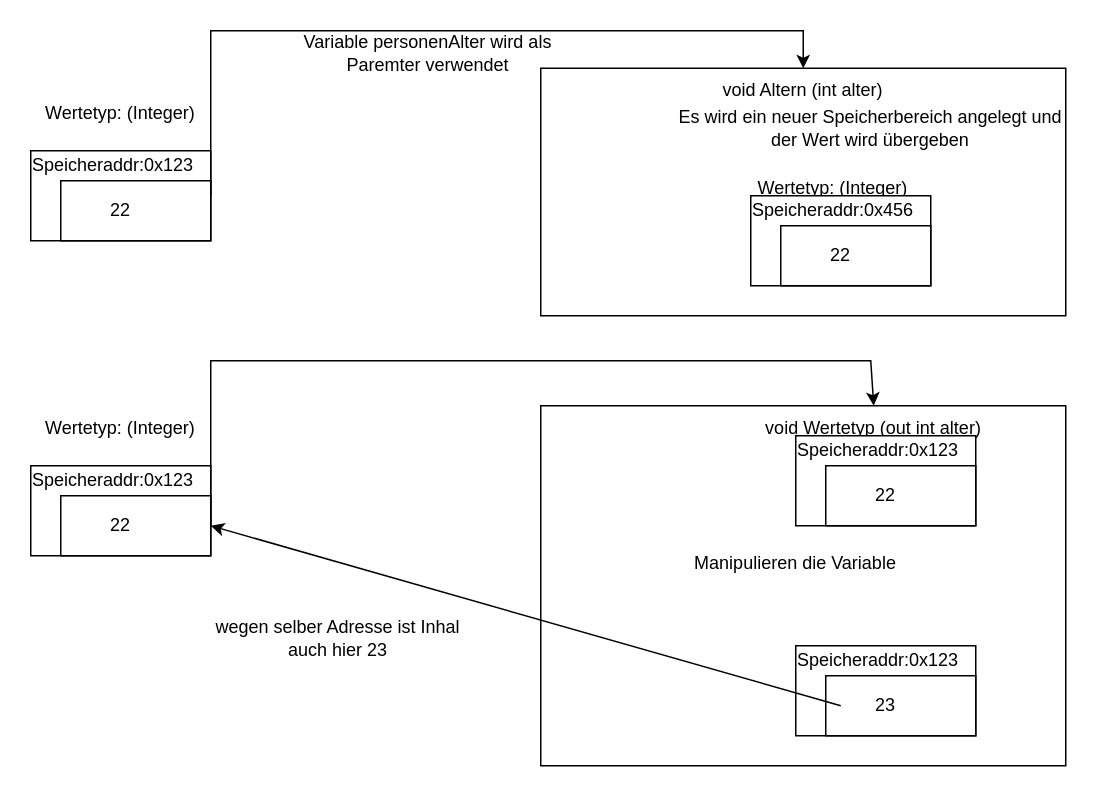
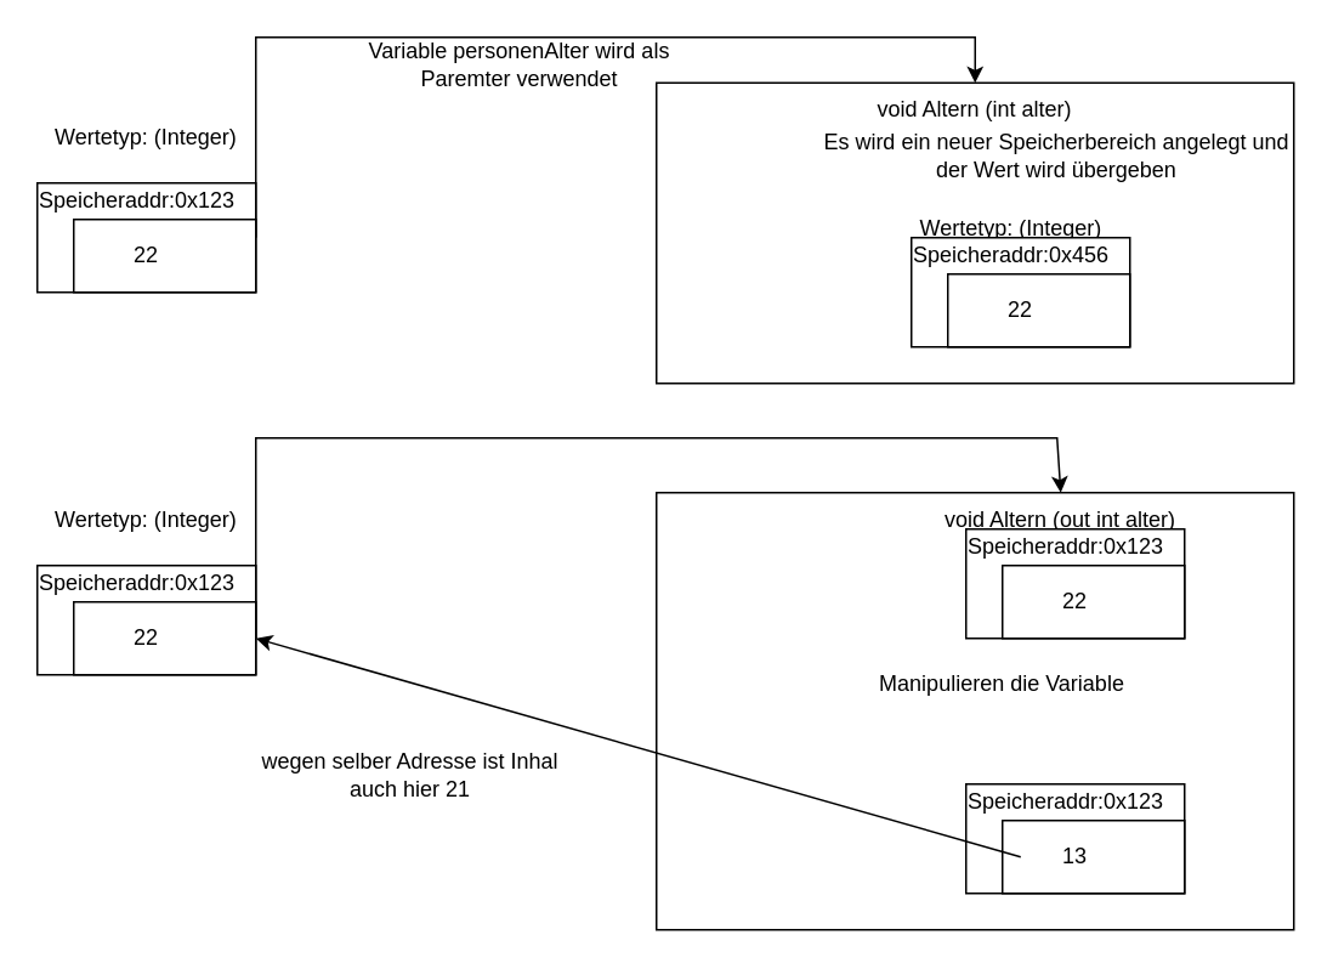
  <mxCell id="0" />
  <mxCell id="1" parent="0" />
  <mxCell id="2" value="Wertetyp: (Integer)" style="text;html=1;strokeColor=none;fillColor=none;align=center;verticalAlign=middle;whiteSpace=wrap;rounded=0;" vertex="1" parent="1"><mxGeometry x="20" y="60" width="120" height="30" as="geometry" /></mxCell>
  <mxCell id="3" value="" style="rounded=0;whiteSpace=wrap;html=1;" vertex="1" parent="1"><mxGeometry x="20" y="100" width="120" height="60" as="geometry" /></mxCell>
  <mxCell id="4" value="" style="rounded=0;whiteSpace=wrap;html=1;" vertex="1" parent="1"><mxGeometry x="40" y="120" width="100" height="40" as="geometry" /></mxCell>
  <mxCell id="5" value="22" style="text;html=1;strokeColor=none;fillColor=none;align=center;verticalAlign=middle;whiteSpace=wrap;rounded=0;" vertex="1" parent="1"><mxGeometry x="50" y="125" width="60" height="30" as="geometry" /></mxCell>
  <mxCell id="6" value="Speicheraddr:0x123" style="text;html=1;strokeColor=none;fillColor=none;align=center;verticalAlign=middle;whiteSpace=wrap;rounded=0;" vertex="1" parent="1"><mxGeometry x="20" y="100" width="110" height="20" as="geometry" /></mxCell>
  <mxCell id="7" value="Wertetyp: (Integer)" style="text;html=1;strokeColor=none;fillColor=none;align=center;verticalAlign=middle;whiteSpace=wrap;rounded=0;" vertex="1" parent="1"><mxGeometry x="20" y="270" width="120" height="30" as="geometry" /></mxCell>
  <mxCell id="8" value="" style="rounded=0;whiteSpace=wrap;html=1;" vertex="1" parent="1"><mxGeometry x="20" y="310" width="120" height="60" as="geometry" /></mxCell>
  <mxCell id="9" value="" style="rounded=0;whiteSpace=wrap;html=1;" vertex="1" parent="1"><mxGeometry x="40" y="330" width="100" height="40" as="geometry" /></mxCell>
  <mxCell id="10" value="22" style="text;html=1;strokeColor=none;fillColor=none;align=center;verticalAlign=middle;whiteSpace=wrap;rounded=0;" vertex="1" parent="1"><mxGeometry x="50" y="335" width="60" height="30" as="geometry" /></mxCell>
  <mxCell id="11" value="Speicheraddr:0x123" style="text;html=1;strokeColor=none;fillColor=none;align=center;verticalAlign=middle;whiteSpace=wrap;rounded=0;" vertex="1" parent="1"><mxGeometry x="20" y="310" width="110" height="20" as="geometry" /></mxCell>
  <mxCell id="12" value="" style="rounded=0;whiteSpace=wrap;html=1;" vertex="1" parent="1"><mxGeometry x="360" y="45" width="350" height="165" as="geometry" /></mxCell>
  <mxCell id="13" value="void Altern (int alter)" style="text;html=1;strokeColor=none;fillColor=none;align=center;verticalAlign=middle;whiteSpace=wrap;rounded=0;" vertex="1" parent="1"><mxGeometry x="360" y="45" width="350" height="30" as="geometry" /></mxCell>
  <mxCell id="14" value="Wertetyp: (Integer)" style="text;html=1;strokeColor=none;fillColor=none;align=center;verticalAlign=middle;whiteSpace=wrap;rounded=0;" vertex="1" parent="1"><mxGeometry x="495" y="110" width="120" height="30" as="geometry" /></mxCell>
  <mxCell id="15" value="" style="rounded=0;whiteSpace=wrap;html=1;" vertex="1" parent="1"><mxGeometry x="500" y="130" width="120" height="60" as="geometry" /></mxCell>
  <mxCell id="16" value="" style="rounded=0;whiteSpace=wrap;html=1;" vertex="1" parent="1"><mxGeometry x="520" y="150" width="100" height="40" as="geometry" /></mxCell>
  <mxCell id="17" value="22" style="text;html=1;strokeColor=none;fillColor=none;align=center;verticalAlign=middle;whiteSpace=wrap;rounded=0;" vertex="1" parent="1"><mxGeometry x="530" y="155" width="60" height="30" as="geometry" /></mxCell>
  <mxCell id="18" value="Speicheraddr:0x456" style="text;html=1;strokeColor=none;fillColor=none;align=center;verticalAlign=middle;whiteSpace=wrap;rounded=0;" vertex="1" parent="1"><mxGeometry x="500" y="130" width="110" height="20" as="geometry" /></mxCell>
  <mxCell id="19" value="" style="endArrow=classic;html=1;rounded=0;exitX=1;exitY=0.25;exitDx=0;exitDy=0;entryX=0.5;entryY=0;entryDx=0;entryDy=0;" edge="1" parent="1" source="4" target="13"><mxGeometry width="50" height="50" relative="1" as="geometry"><mxPoint x="370" y="280" as="sourcePoint" /><mxPoint x="450" y="10" as="targetPoint" /><Array as="points"><mxPoint x="140" y="20" /><mxPoint x="535" y="20" /></Array></mxGeometry></mxCell>
  <mxCell id="20" value="Variable personenAlter wird als Paremter verwendet" style="text;html=1;strokeColor=none;fillColor=none;align=center;verticalAlign=middle;whiteSpace=wrap;rounded=0;" vertex="1" parent="1"><mxGeometry x="200" y="20" width="170" height="30" as="geometry" /></mxCell>
  <mxCell id="21" value="Es wird ein neuer Speicherbereich angelegt und der Wert wird übergeben" style="text;html=1;strokeColor=none;fillColor=none;align=center;verticalAlign=middle;whiteSpace=wrap;rounded=0;" vertex="1" parent="1"><mxGeometry x="450" y="70" width="260" height="30" as="geometry" /></mxCell>
  <mxCell id="22" value="" style="rounded=0;whiteSpace=wrap;html=1;" vertex="1" parent="1"><mxGeometry x="360" y="270" width="350" height="240" as="geometry" /></mxCell>
- <mxCell id="23" value="void Wertetyp (out int alter)" style="text;html=1;strokeColor=none;fillColor=none;align=center;verticalAlign=middle;whiteSpace=wrap;rounded=0;" vertex="1" parent="1"><mxGeometry x="454" y="270" width="256" height="30" as="geometry" /></mxCell>
+ <mxCell id="23" value="void Altern (out int alter)" style="text;html=1;strokeColor=none;fillColor=none;align=center;verticalAlign=middle;whiteSpace=wrap;rounded=0;" vertex="1" parent="1"><mxGeometry x="454" y="270" width="256" height="30" as="geometry" /></mxCell>
  <mxCell id="24" value="" style="rounded=0;whiteSpace=wrap;html=1;" vertex="1" parent="1"><mxGeometry x="530" y="290" width="120" height="60" as="geometry" /></mxCell>
  <mxCell id="25" value="" style="rounded=0;whiteSpace=wrap;html=1;" vertex="1" parent="1"><mxGeometry x="550" y="310" width="100" height="40" as="geometry" /></mxCell>
  <mxCell id="26" value="22" style="text;html=1;strokeColor=none;fillColor=none;align=center;verticalAlign=middle;whiteSpace=wrap;rounded=0;" vertex="1" parent="1"><mxGeometry x="560" y="315" width="60" height="30" as="geometry" /></mxCell>
  <mxCell id="27" value="Speicheraddr:0x123" style="text;html=1;strokeColor=none;fillColor=none;align=center;verticalAlign=middle;whiteSpace=wrap;rounded=0;" vertex="1" parent="1"><mxGeometry x="530" y="290" width="110" height="20" as="geometry" /></mxCell>
- <mxCell id="28" value="Manipulieren die Variable" style="text;html=1;strokeColor=none;fillColor=none;align=center;verticalAlign=middle;whiteSpace=wrap;rounded=0;" vertex="1" parent="1"><mxGeometry x="410" y="360" width="240" height="30" as="geometry" /></mxCell>
+ <mxCell id="28" value="Manipulieren die Variable" style="text;html=1;strokeColor=none;fillColor=none;align=center;verticalAlign=middle;whiteSpace=wrap;rounded=0;" vertex="1" parent="1"><mxGeometry x="430" y="360" width="240" height="30" as="geometry" /></mxCell>
  <mxCell id="29" value="" style="rounded=0;whiteSpace=wrap;html=1;" vertex="1" parent="1"><mxGeometry x="530" y="430" width="120" height="60" as="geometry" /></mxCell>
  <mxCell id="30" value="" style="rounded=0;whiteSpace=wrap;html=1;" vertex="1" parent="1"><mxGeometry x="550" y="450" width="100" height="40" as="geometry" /></mxCell>
- <mxCell id="31" value="23" style="text;html=1;strokeColor=none;fillColor=none;align=center;verticalAlign=middle;whiteSpace=wrap;rounded=0;" vertex="1" parent="1"><mxGeometry x="560" y="455" width="60" height="30" as="geometry" /></mxCell>
+ <mxCell id="31" value="13" style="text;html=1;strokeColor=none;fillColor=none;align=center;verticalAlign=middle;whiteSpace=wrap;rounded=0;" vertex="1" parent="1"><mxGeometry x="560" y="455" width="60" height="30" as="geometry" /></mxCell>
  <mxCell id="32" value="Speicheraddr:0x123" style="text;html=1;strokeColor=none;fillColor=none;align=center;verticalAlign=middle;whiteSpace=wrap;rounded=0;" vertex="1" parent="1"><mxGeometry x="530" y="430" width="110" height="20" as="geometry" /></mxCell>
  <mxCell id="33" value="" style="endArrow=classic;html=1;rounded=0;exitX=1;exitY=0.5;exitDx=0;exitDy=0;entryX=0.5;entryY=0;entryDx=0;entryDy=0;" edge="1" parent="1" source="9" target="23"><mxGeometry width="50" height="50" relative="1" as="geometry"><mxPoint x="370" y="560" as="sourcePoint" /><mxPoint x="420" y="510" as="targetPoint" /><Array as="points"><mxPoint x="140" y="240" /><mxPoint x="580" y="240" /></Array></mxGeometry></mxCell>
  <mxCell id="34" value="" style="endArrow=classic;html=1;rounded=0;exitX=0;exitY=0.5;exitDx=0;exitDy=0;entryX=1;entryY=0.5;entryDx=0;entryDy=0;" edge="1" parent="1" source="31" target="9"><mxGeometry width="50" height="50" relative="1" as="geometry"><mxPoint x="370" y="560" as="sourcePoint" /><mxPoint x="420" y="510" as="targetPoint" /></mxGeometry></mxCell>
- <mxCell id="35" value="wegen selber Adresse ist Inhal auch hier 23" style="text;html=1;strokeColor=none;fillColor=none;align=center;verticalAlign=middle;whiteSpace=wrap;rounded=0;" vertex="1" parent="1"><mxGeometry x="140" y="410" width="170" height="30" as="geometry" /></mxCell>
+ <mxCell id="35" value="wegen selber Adresse ist Inhal auch hier 21" style="text;html=1;strokeColor=none;fillColor=none;align=center;verticalAlign=middle;whiteSpace=wrap;rounded=0;" vertex="1" parent="1"><mxGeometry x="140" y="410" width="170" height="30" as="geometry" /></mxCell>
